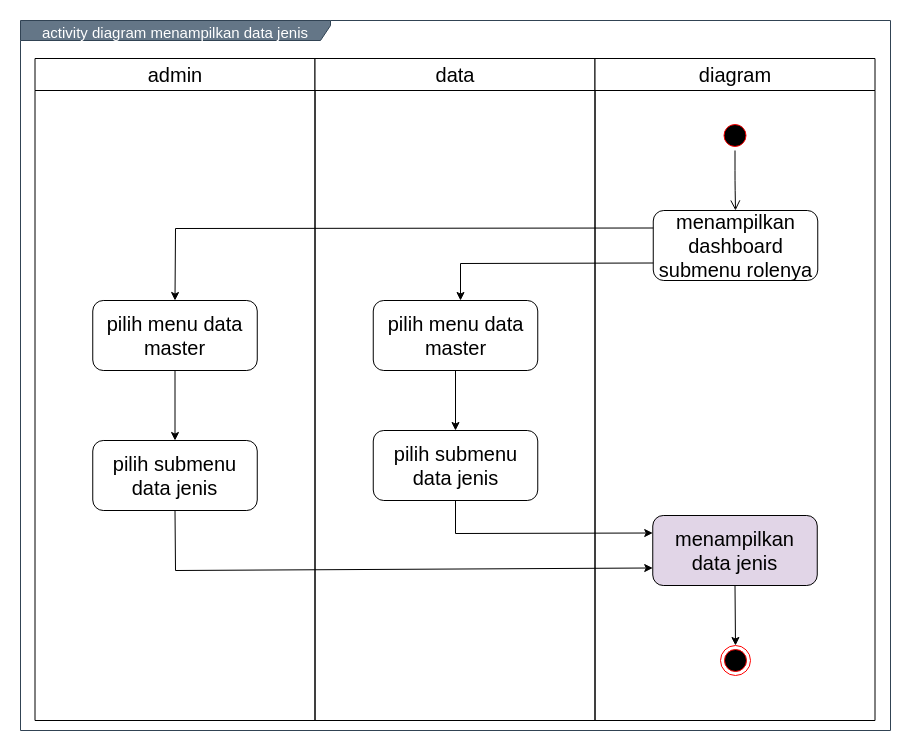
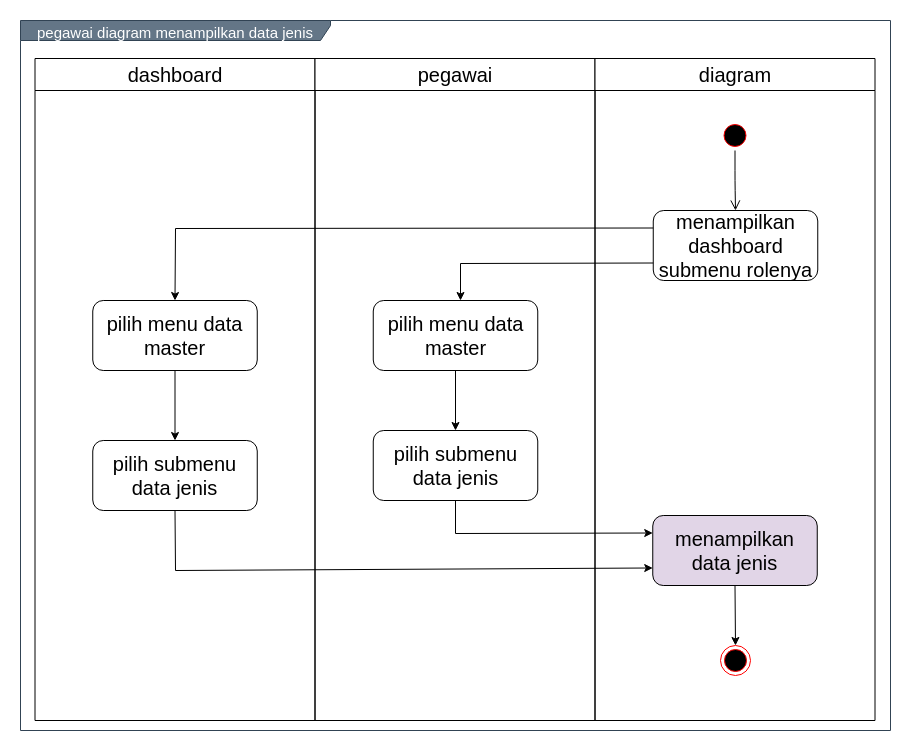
  <mxCell id="0" />
  <mxCell id="1" parent="0" />
- <mxCell id="2" value="&lt;font style=&quot;font-size: 15px&quot;&gt;activity diagram menampilkan data jenis&lt;/font&gt;" style="shape=umlFrame;whiteSpace=wrap;html=1;fontSize=20;align=center;width=310;height=20;fillColor=#647687;strokeColor=#314354;fontColor=#ffffff;" vertex="1" parent="1"><mxGeometry x="20" y="20" width="870" height="710" as="geometry" /></mxCell>
- <mxCell id="3" value="admin" style="swimlane;whiteSpace=wrap;fontSize=20;fontStyle=0;startSize=32;" vertex="1" parent="1"><mxGeometry x="34.5" y="58" width="280" height="662" as="geometry" /></mxCell>
+ <mxCell id="2" value="&lt;font style=&quot;font-size: 15px&quot;&gt;pegawai diagram menampilkan data jenis&lt;/font&gt;" style="shape=umlFrame;whiteSpace=wrap;html=1;fontSize=20;align=center;width=310;height=20;fillColor=#647687;strokeColor=#314354;fontColor=#ffffff;" vertex="1" parent="1"><mxGeometry x="20" y="20" width="870" height="710" as="geometry" /></mxCell>
+ <mxCell id="3" value="dashboard" style="swimlane;whiteSpace=wrap;fontSize=20;fontStyle=0;startSize=32;" vertex="1" parent="1"><mxGeometry x="34.5" y="58" width="280" height="662" as="geometry" /></mxCell>
  <mxCell id="4" value="pilih menu data master" style="rounded=1;whiteSpace=wrap;html=1;fontSize=20;align=center;" vertex="1" parent="3"><mxGeometry x="57.75" y="242" width="164.5" height="70" as="geometry" /></mxCell>
  <mxCell id="5" value="pilih submenu data jenis" style="rounded=1;whiteSpace=wrap;html=1;fontSize=20;align=center;" vertex="1" parent="3"><mxGeometry x="57.75" y="382" width="164.5" height="70" as="geometry" /></mxCell>
  <mxCell id="6" value="" style="endArrow=classic;html=1;exitX=0.5;exitY=1;exitDx=0;exitDy=0;entryX=0.5;entryY=0;entryDx=0;entryDy=0;" edge="1" parent="3" source="4" target="5"><mxGeometry width="50" height="50" relative="1" as="geometry"><mxPoint x="430.5" y="322" as="sourcePoint" /><mxPoint x="140.5" y="382" as="targetPoint" /></mxGeometry></mxCell>
- <mxCell id="7" value="data" style="swimlane;whiteSpace=wrap;fontSize=20;fontStyle=0;startSize=32;" vertex="1" parent="1"><mxGeometry x="314.5" y="58" width="280" height="662" as="geometry" /></mxCell>
+ <mxCell id="7" value="pegawai" style="swimlane;whiteSpace=wrap;fontSize=20;fontStyle=0;startSize=32;" vertex="1" parent="1"><mxGeometry x="314.5" y="58" width="280" height="662" as="geometry" /></mxCell>
  <mxCell id="8" value="diagram" style="swimlane;whiteSpace=wrap;fontSize=20;fontStyle=0;startSize=32;" vertex="1" parent="1"><mxGeometry x="594.5" y="58" width="280" height="662" as="geometry" /></mxCell>
  <mxCell id="9" value="" style="ellipse;html=1;shape=endState;fillColor=#000000;strokeColor=#ff0000;fontSize=20;align=center;" vertex="1" parent="8"><mxGeometry x="125.5" y="587" width="30" height="30" as="geometry" /></mxCell>
  <mxCell id="10" value="" style="ellipse;html=1;shape=startState;fillColor=#000000;strokeColor=#ff0000;fontSize=20;align=center;" vertex="1" parent="8"><mxGeometry x="125" y="62" width="30" height="30" as="geometry" /></mxCell>
  <mxCell id="11" value="" style="edgeStyle=orthogonalEdgeStyle;html=1;verticalAlign=bottom;endArrow=open;endSize=8;fontSize=20;entryX=0.5;entryY=0;entryDx=0;entryDy=0;" edge="1" parent="8" source="10" target="12"><mxGeometry relative="1" as="geometry"><mxPoint x="140" y="152" as="targetPoint" /></mxGeometry></mxCell>
  <mxCell id="12" value="menampilkan dashboard submenu rolenya" style="rounded=1;whiteSpace=wrap;html=1;fontSize=20;align=center;" vertex="1" parent="8"><mxGeometry x="58.25" y="152" width="164.5" height="70" as="geometry" /></mxCell>
  <mxCell id="13" value="pilih menu data master" style="rounded=1;whiteSpace=wrap;html=1;fontSize=20;align=center;" vertex="1" parent="1"><mxGeometry x="372.75" y="300" width="164.5" height="70" as="geometry" /></mxCell>
  <mxCell id="14" value="menampilkan data jenis" style="rounded=1;whiteSpace=wrap;html=1;fontSize=20;align=center;fillColor=#e1d5e7;" vertex="1" parent="1"><mxGeometry x="652.25" y="515" width="164.5" height="70" as="geometry" /></mxCell>
  <mxCell id="15" value="" style="endArrow=classic;html=1;fontSize=20;strokeColor=#000000;entryX=0;entryY=0.75;entryDx=0;entryDy=0;rounded=0;exitX=0.5;exitY=1;exitDx=0;exitDy=0;" edge="1" parent="1" source="5" target="14"><mxGeometry width="50" height="50" relative="1" as="geometry"><mxPoint x="150" y="620" as="sourcePoint" /><mxPoint x="320" y="400" as="targetPoint" /><Array as="points"><mxPoint x="175" y="570" /></Array></mxGeometry></mxCell>
  <mxCell id="16" value="" style="endArrow=classic;html=1;fontSize=20;strokeColor=#000000;entryX=0;entryY=0.25;entryDx=0;entryDy=0;rounded=0;exitX=0.5;exitY=1;exitDx=0;exitDy=0;" edge="1" parent="1" source="18" target="14"><mxGeometry width="50" height="50" relative="1" as="geometry"><mxPoint x="455" y="440" as="sourcePoint" /><mxPoint x="662.25" y="462.5" as="targetPoint" /><Array as="points"><mxPoint x="455" y="533" /></Array></mxGeometry></mxCell>
  <mxCell id="17" value="" style="endArrow=classic;html=1;fontSize=20;strokeColor=#000000;entryX=0.5;entryY=0;entryDx=0;entryDy=0;exitX=0.5;exitY=1;exitDx=0;exitDy=0;" edge="1" parent="1" source="14" target="9"><mxGeometry width="50" height="50" relative="1" as="geometry"><mxPoint x="734.5" y="1105" as="sourcePoint" /><mxPoint x="754.5" y="961" as="targetPoint" /></mxGeometry></mxCell>
  <mxCell id="18" value="pilih submenu data jenis" style="rounded=1;whiteSpace=wrap;html=1;fontSize=20;align=center;" vertex="1" parent="1"><mxGeometry x="372.75" y="430" width="164.5" height="70" as="geometry" /></mxCell>
  <mxCell id="19" value="" style="endArrow=classic;html=1;exitX=0;exitY=0.75;exitDx=0;exitDy=0;rounded=0;" edge="1" parent="1" source="12"><mxGeometry width="50" height="50" relative="1" as="geometry"><mxPoint x="460" y="500" as="sourcePoint" /><mxPoint x="460" y="300" as="targetPoint" /><Array as="points"><mxPoint x="460" y="263" /></Array></mxGeometry></mxCell>
  <mxCell id="20" value="" style="endArrow=classic;html=1;exitX=0;exitY=0.25;exitDx=0;exitDy=0;rounded=0;entryX=0.5;entryY=0;entryDx=0;entryDy=0;" edge="1" parent="1" source="12" target="4"><mxGeometry width="50" height="50" relative="1" as="geometry"><mxPoint x="662.75" y="272.5" as="sourcePoint" /><mxPoint x="470" y="310" as="targetPoint" /><Array as="points"><mxPoint x="175" y="228" /></Array></mxGeometry></mxCell>
  <mxCell id="21" value="" style="endArrow=classic;html=1;exitX=0.5;exitY=1;exitDx=0;exitDy=0;entryX=0.5;entryY=0;entryDx=0;entryDy=0;" edge="1" parent="1" source="13" target="18"><mxGeometry width="50" height="50" relative="1" as="geometry"><mxPoint x="340" y="480" as="sourcePoint" /><mxPoint x="390" y="430" as="targetPoint" /></mxGeometry></mxCell>
